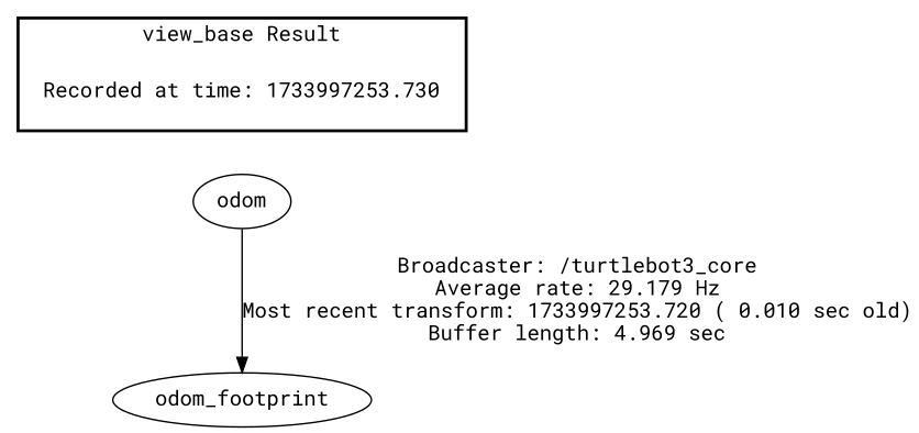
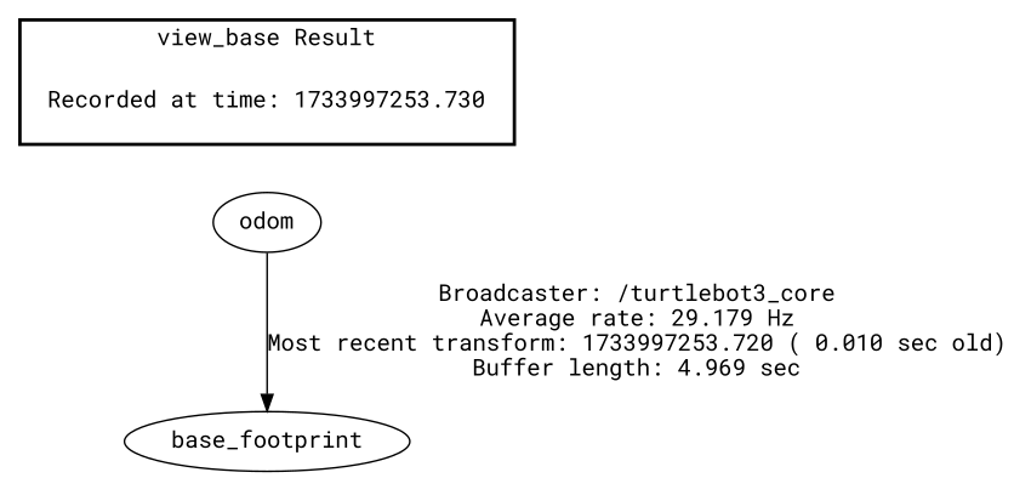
  digraph {
    fontname="Roboto Mono"
    node [fontname="Roboto Mono"]
    edge [fontname="Roboto Mono"]
    "Recorded at time: 1733997253.730" [shape=plaintext]
    odom
-   base_footprint [label=odom_footprint]
+   base_footprint
    subgraph cluster_1 {
      color=black
      label="view_base Result"
      style=bold
      "Recorded at time: 1733997253.730"
    }
    "Recorded at time: 1733997253.730" -> odom [style=invis]
    odom -> base_footprint [label="Broadcaster: /turtlebot3_core\nAverage rate: 29.179 Hz\nMost recent transform: 1733997253.720 ( 0.010 sec old)\nBuffer length: 4.969 sec\n"]
  }
